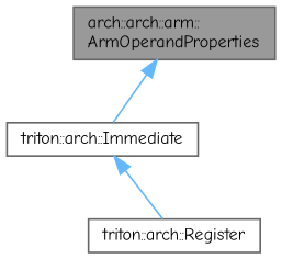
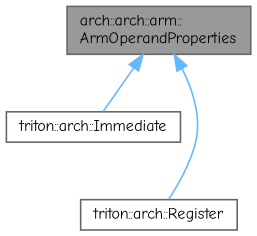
  digraph {
    fontname="Comic Neue"
    node [color=gray40 fillcolor=white fontname="Comic Neue" fontsize=10 shape=box style=filled]
    edge [color=steelblue1 dir=back fontname="Comic Neue" fontsize=10 labelfontname=Helvetica labelfontsize=10 style=solid]
    n1 [fillcolor=grey60 fontcolor=black height=0.2 label="arch::arch::arm::\lArmOperandProperties" width=0.4]
    n2 [height=0.2 label="triton::arch::Immediate" width=0.4]
    n3 [height=0.2 label="triton::arch::Register" width=0.4]
    n1 -> n2
-   n2 -> n3
+   n1 -> n3
  }
